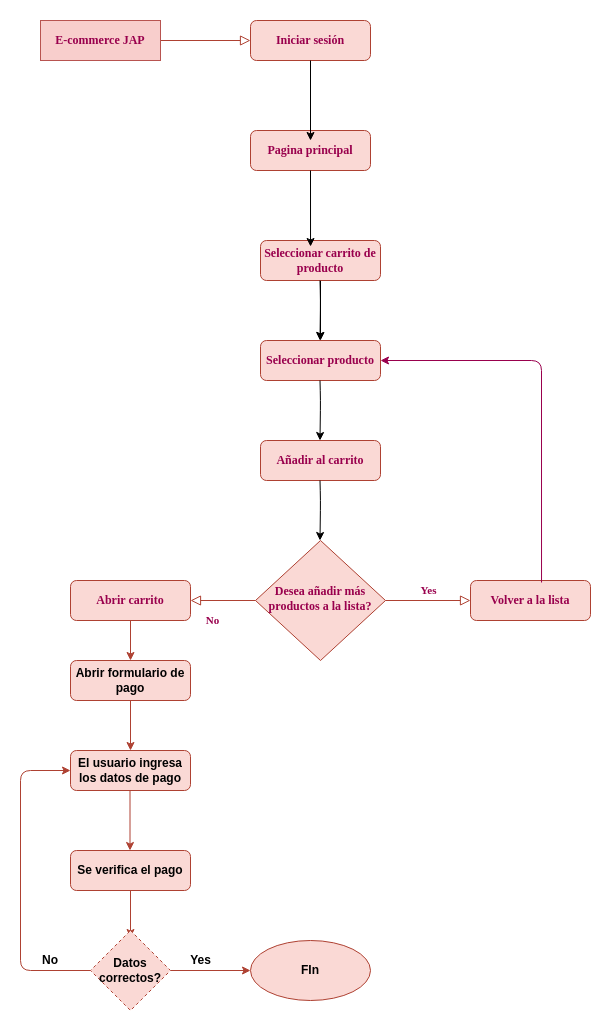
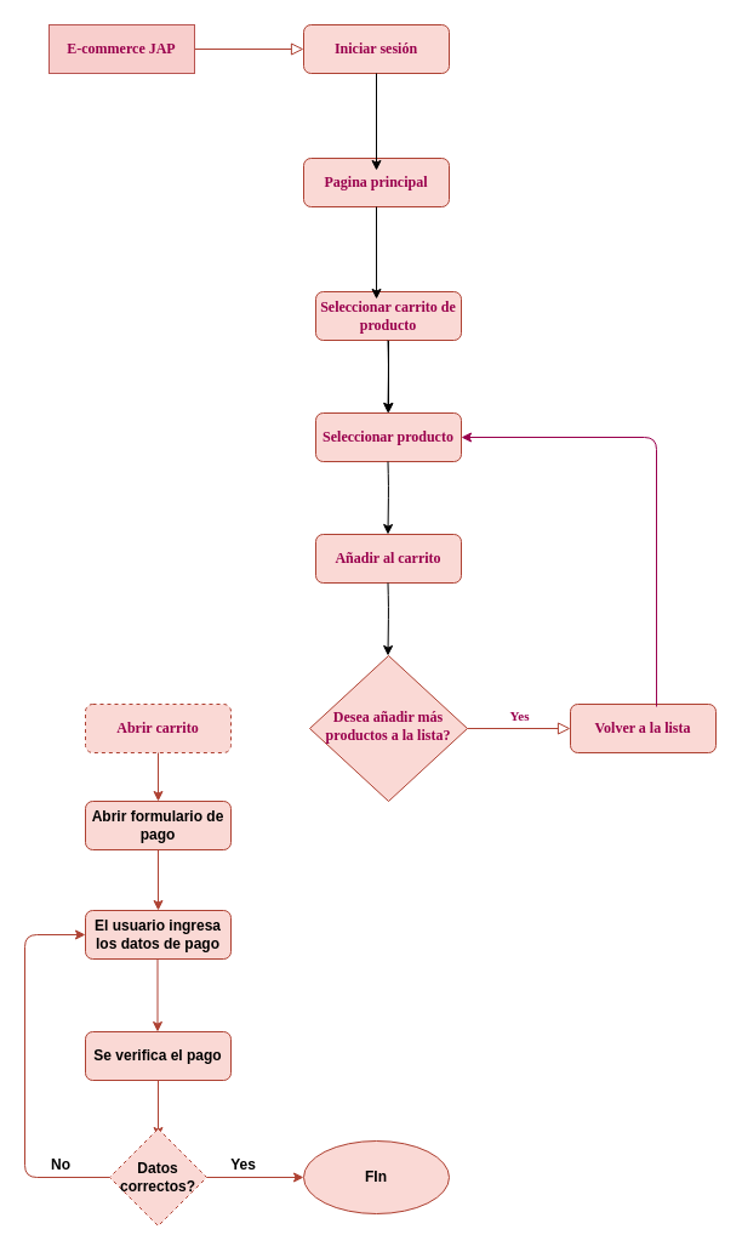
  <mxCell id="0" />
  <mxCell id="1" parent="0" />
  <mxCell id="2" value="" style="rounded=0;html=1;jettySize=auto;orthogonalLoop=1;fontSize=11;endArrow=block;endFill=0;endSize=8;strokeWidth=1;shadow=0;labelBackgroundColor=none;edgeStyle=orthogonalEdgeStyle;fillColor=#fad9d5;strokeColor=#ae4132;entryX=0;entryY=0.5;entryDx=0;entryDy=0;" parent="1" source="3" target="30" edge="1"><mxGeometry relative="1" as="geometry"><mxPoint x="270" y="100" as="targetPoint" /></mxGeometry></mxCell>
  <mxCell id="3" value="&lt;font color=&quot;#99004d&quot; face=&quot;Verdana&quot;&gt;&lt;b&gt;E-commerce JAP&lt;/b&gt;&lt;/font&gt;" style="whiteSpace=wrap;html=1;fontSize=12;glass=0;strokeWidth=1;shadow=0;fillColor=#f8cecc;strokeColor=#b85450;rounded=0;" parent="1" vertex="1"><mxGeometry x="40" y="20" width="120" height="40" as="geometry" /></mxCell>
  <mxCell id="4" value="Desea añadir más productos a la lista?" style="rhombus;whiteSpace=wrap;html=1;shadow=0;fontFamily=Verdana;fontSize=12;align=center;strokeWidth=1;spacing=6;spacingTop=-4;fillColor=#fad9d5;strokeColor=#AE4132;fontColor=#99004D;fontStyle=1" parent="1" vertex="1"><mxGeometry x="255" y="540" width="130" height="120" as="geometry" /></mxCell>
  <mxCell id="5" value="" style="edgeStyle=orthogonalEdgeStyle;rounded=0;orthogonalLoop=1;jettySize=auto;html=1;" edge="1" parent="1" source="6" target="9"><mxGeometry relative="1" as="geometry" /></mxCell>
  <mxCell id="6" value="&lt;font color=&quot;#99004d&quot; face=&quot;Garamond&quot;&gt;&lt;b&gt;Seleccionar carrito de producto&lt;/b&gt;&lt;/font&gt;" style="rounded=1;whiteSpace=wrap;html=1;fontSize=12;glass=0;strokeWidth=1;shadow=0;fillColor=#fad9d5;strokeColor=#ae4132;" parent="1" vertex="1"><mxGeometry x="260" y="240" width="120" height="40" as="geometry" /></mxCell>
- <mxCell id="7" value="No" style="rounded=0;html=1;jettySize=auto;orthogonalLoop=1;fontSize=11;endArrow=block;endFill=0;endSize=8;strokeWidth=1;shadow=0;labelBackgroundColor=none;edgeStyle=orthogonalEdgeStyle;exitX=0;exitY=0.5;exitDx=0;exitDy=0;fillColor=#fad9d5;strokeColor=#AE4132;fontFamily=Verdana;fontColor=#99004D;fontStyle=1" parent="1" source="4" target="8" edge="1"><mxGeometry x="0.333" y="20" relative="1" as="geometry"><mxPoint as="offset" /></mxGeometry></mxCell>
- <mxCell id="8" value="Abrir carrito" style="rounded=1;whiteSpace=wrap;html=1;fontSize=12;glass=0;strokeWidth=1;shadow=0;fillColor=#fad9d5;strokeColor=#AE4132;fontFamily=Verdana;fontColor=#99004D;fontStyle=1" parent="1" vertex="1"><mxGeometry x="70" y="580" width="120" height="40" as="geometry" /></mxCell>
+ <mxCell id="8" value="Abrir carrito" style="rounded=1;whiteSpace=wrap;html=1;fontSize=12;glass=0;strokeWidth=1;shadow=0;fillColor=#fad9d5;strokeColor=#AE4132;fontFamily=Verdana;fontColor=#99004D;fontStyle=1;dashed=1;" parent="1" vertex="1"><mxGeometry x="70" y="580" width="120" height="40" as="geometry" /></mxCell>
  <mxCell id="9" value="&lt;b&gt;&lt;font color=&quot;#99004d&quot; face=&quot;Garamond&quot;&gt;Seleccionar producto&lt;/font&gt;&lt;/b&gt;" style="rounded=1;whiteSpace=wrap;html=1;fontSize=12;glass=0;strokeWidth=1;shadow=0;fillColor=#fad9d5;strokeColor=#ae4132;" parent="1" vertex="1"><mxGeometry x="260" y="340" width="120" height="40" as="geometry" /></mxCell>
  <mxCell id="10" value="" style="endArrow=classic;html=1;" parent="1" edge="1"><mxGeometry width="50" height="50" relative="1" as="geometry"><mxPoint x="319.5" y="280" as="sourcePoint" /><mxPoint x="319.5" y="340" as="targetPoint" /><Array as="points"><mxPoint x="320" y="300" /></Array></mxGeometry></mxCell>
  <mxCell id="11" value="" style="endArrow=classic;html=1;" parent="1" edge="1"><mxGeometry width="50" height="50" relative="1" as="geometry"><mxPoint x="319.5" y="380" as="sourcePoint" /><mxPoint x="319.5" y="440" as="targetPoint" /><Array as="points"><mxPoint x="320" y="400" /></Array></mxGeometry></mxCell>
  <mxCell id="12" value="Yes" style="edgeStyle=orthogonalEdgeStyle;rounded=0;html=1;jettySize=auto;orthogonalLoop=1;fontSize=11;endArrow=block;endFill=0;endSize=8;strokeWidth=1;shadow=0;labelBackgroundColor=none;exitX=1;exitY=0.5;exitDx=0;exitDy=0;fillColor=#fad9d5;strokeColor=#AE4132;fontFamily=Verdana;fontColor=#99004D;fontStyle=1;entryX=0;entryY=0.5;entryDx=0;entryDy=0;" parent="1" source="4" target="13" edge="1"><mxGeometry y="10" relative="1" as="geometry"><mxPoint as="offset" /><mxPoint x="400" y="520" as="sourcePoint" /><mxPoint x="420" y="575" as="targetPoint" /></mxGeometry></mxCell>
  <mxCell id="13" value="Volver a la lista" style="rounded=1;whiteSpace=wrap;html=1;fontSize=12;glass=0;strokeWidth=1;shadow=0;fillColor=#fad9d5;strokeColor=#AE4132;fontFamily=Verdana;fontColor=#99004D;fontStyle=1" parent="1" vertex="1"><mxGeometry x="470" y="580" width="120" height="40" as="geometry" /></mxCell>
  <mxCell id="14" value="&lt;font face=&quot;Garamond&quot; color=&quot;#99004d&quot;&gt;&lt;b&gt;Añadir al carrito&lt;/b&gt;&lt;/font&gt;" style="rounded=1;whiteSpace=wrap;html=1;fontSize=12;glass=0;strokeWidth=1;shadow=0;fillColor=#fad9d5;strokeColor=#ae4132;" parent="1" vertex="1"><mxGeometry x="260" y="440" width="120" height="40" as="geometry" /></mxCell>
  <mxCell id="15" value="" style="endArrow=classic;html=1;" parent="1" edge="1"><mxGeometry width="50" height="50" relative="1" as="geometry"><mxPoint x="319.5" y="480" as="sourcePoint" /><mxPoint x="319.5" y="540" as="targetPoint" /><Array as="points"><mxPoint x="320" y="500" /></Array></mxGeometry></mxCell>
  <mxCell id="16" value="" style="edgeStyle=orthogonalEdgeStyle;rounded=0;orthogonalLoop=1;jettySize=auto;html=1;exitX=0.5;exitY=1;exitDx=0;exitDy=0;entryX=0.5;entryY=0;entryDx=0;entryDy=0;fillColor=#fad9d5;strokeColor=#AE4132;fontFamily=Verdana;fontColor=#99004D;fontStyle=1" parent="1" source="8" target="17" edge="1"><mxGeometry relative="1" as="geometry"><mxPoint x="130" y="660" as="targetPoint" /></mxGeometry></mxCell>
  <mxCell id="17" value="&lt;b&gt;Abrir formulario de pago&lt;/b&gt;" style="rounded=1;whiteSpace=wrap;html=1;fontSize=12;glass=0;strokeWidth=1;shadow=0;fillColor=#fad9d5;strokeColor=#ae4132;" parent="1" vertex="1"><mxGeometry x="70" y="660" width="120" height="40" as="geometry" /></mxCell>
  <mxCell id="18" value="El usuario ingresa los datos de pago" style="rounded=1;whiteSpace=wrap;html=1;fontSize=12;glass=0;strokeWidth=1;shadow=0;fillColor=#fad9d5;strokeColor=#ae4132;fontFamily=Helvetica;fontStyle=1;" parent="1" vertex="1"><mxGeometry x="70" y="750" width="120" height="40" as="geometry" /></mxCell>
  <mxCell id="19" value="" style="edgeStyle=orthogonalEdgeStyle;rounded=0;orthogonalLoop=1;jettySize=auto;html=1;exitX=0.5;exitY=1;exitDx=0;exitDy=0;entryX=0.5;entryY=0;entryDx=0;entryDy=0;fillColor=#fad9d5;strokeColor=#ae4132;fontFamily=Helvetica;fontStyle=1;fontColor=#99004D;" parent="1" source="17" target="18" edge="1"><mxGeometry relative="1" as="geometry"><mxPoint x="140" y="605" as="sourcePoint" /><mxPoint x="140" y="660" as="targetPoint" /></mxGeometry></mxCell>
  <mxCell id="20" value="" style="edgeStyle=orthogonalEdgeStyle;rounded=0;orthogonalLoop=1;jettySize=auto;html=1;exitX=0.5;exitY=1;exitDx=0;exitDy=0;fillColor=#fad9d5;strokeColor=#ae4132;fontFamily=Helvetica;fontStyle=1;fontColor=#99004D;" parent="1" edge="1"><mxGeometry relative="1" as="geometry"><mxPoint x="129.5" y="790" as="sourcePoint" /><mxPoint x="129.5" y="850" as="targetPoint" /></mxGeometry></mxCell>
  <mxCell id="21" value="Se verifica el pago" style="rounded=1;whiteSpace=wrap;html=1;fontSize=12;glass=0;strokeWidth=1;shadow=0;fillColor=#fad9d5;strokeColor=#ae4132;fontFamily=Helvetica;fontStyle=1;" parent="1" vertex="1"><mxGeometry x="70" y="850" width="120" height="40" as="geometry" /></mxCell>
  <mxCell id="22" value="" style="endArrow=classic;html=1;exitX=0.5;exitY=1;exitDx=0;exitDy=0;entryX=0.5;entryY=0.088;entryDx=0;entryDy=0;entryPerimeter=0;fillColor=#fad9d5;strokeColor=#ae4132;fontFamily=Helvetica;fontStyle=1;fontColor=#99004D;" parent="1" source="21" target="24" edge="1"><mxGeometry width="50" height="50" relative="1" as="geometry"><mxPoint x="320" y="840" as="sourcePoint" /><mxPoint x="230" y="870" as="targetPoint" /></mxGeometry></mxCell>
  <mxCell id="23" value="" style="edgeStyle=orthogonalEdgeStyle;rounded=0;orthogonalLoop=1;jettySize=auto;html=1;fillColor=#fad9d5;strokeColor=#ae4132;fontFamily=Helvetica;fontStyle=1;fontColor=#99004D;" parent="1" source="24" target="25" edge="1"><mxGeometry relative="1" as="geometry" /></mxCell>
  <mxCell id="24" value="Datos correctos?" style="rhombus;whiteSpace=wrap;html=1;fillColor=#fad9d5;strokeColor=#ae4132;fontStyle=1;dashed=1;" parent="1" vertex="1"><mxGeometry x="90" y="930" width="80" height="80" as="geometry" /></mxCell>
  <mxCell id="25" value="FIn" style="ellipse;whiteSpace=wrap;html=1;fillColor=#fad9d5;strokeColor=#ae4132;fontStyle=1;" parent="1" vertex="1"><mxGeometry x="250" y="940" width="120" height="60" as="geometry" /></mxCell>
  <mxCell id="26" value="Yes" style="text;html=1;align=center;verticalAlign=middle;resizable=0;points=[];autosize=1;fontFamily=Helvetica;fontStyle=1;" parent="1" vertex="1"><mxGeometry x="180" y="950" width="40" height="20" as="geometry" /></mxCell>
  <mxCell id="27" value="" style="endArrow=classic;html=1;exitX=0;exitY=0.5;exitDx=0;exitDy=0;entryX=0;entryY=0.5;entryDx=0;entryDy=0;fillColor=#fad9d5;strokeColor=#ae4132;fontFamily=Helvetica;fontStyle=1;fontColor=#99004D;" parent="1" source="24" target="18" edge="1"><mxGeometry width="50" height="50" relative="1" as="geometry"><mxPoint x="0" y="985" as="sourcePoint" /><mxPoint x="20" y="750" as="targetPoint" /><Array as="points"><mxPoint x="20" y="970" /><mxPoint x="20" y="770" /></Array></mxGeometry></mxCell>
  <mxCell id="28" value="No" style="text;html=1;align=left;verticalAlign=middle;resizable=0;points=[];autosize=1;fontFamily=Helvetica;fontStyle=1;" parent="1" vertex="1"><mxGeometry x="40" y="950" width="30" height="20" as="geometry" /></mxCell>
  <mxCell id="29" value="" style="endArrow=classic;html=1;fontFamily=Helvetica;fontColor=#99004D;strokeColor=#99004D;exitX=0.592;exitY=0.05;exitDx=0;exitDy=0;exitPerimeter=0;entryX=1;entryY=0.5;entryDx=0;entryDy=0;" parent="1" source="13" target="9" edge="1"><mxGeometry width="50" height="50" relative="1" as="geometry"><mxPoint x="320" y="470" as="sourcePoint" /><mxPoint x="400" y="360" as="targetPoint" /><Array as="points"><mxPoint x="541" y="360" /></Array></mxGeometry></mxCell>
  <mxCell id="30" value="&lt;font color=&quot;#99004d&quot; face=&quot;Garamond&quot;&gt;&lt;b&gt;Iniciar sesión&lt;/b&gt;&lt;/font&gt;" style="rounded=1;whiteSpace=wrap;html=1;fontSize=12;glass=0;strokeWidth=1;shadow=0;fillColor=#fad9d5;strokeColor=#ae4132;" vertex="1" parent="1"><mxGeometry x="250" y="20" width="120" height="40" as="geometry" /></mxCell>
  <mxCell id="31" value="&lt;font color=&quot;#99004d&quot; face=&quot;Garamond&quot;&gt;&lt;b&gt;Pagina principal&lt;/b&gt;&lt;/font&gt;" style="rounded=1;whiteSpace=wrap;html=1;fontSize=12;glass=0;strokeWidth=1;shadow=0;fillColor=#fad9d5;strokeColor=#ae4132;" vertex="1" parent="1"><mxGeometry x="250" y="130" width="120" height="40" as="geometry" /></mxCell>
  <mxCell id="32" value="" style="endArrow=classic;html=1;" edge="1" parent="1"><mxGeometry width="50" height="50" relative="1" as="geometry"><mxPoint x="310" y="60" as="sourcePoint" /><mxPoint x="310" y="140" as="targetPoint" /><Array as="points"><mxPoint x="310" y="60" /></Array></mxGeometry></mxCell>
  <mxCell id="33" value="" style="endArrow=classic;html=1;exitX=0.5;exitY=1;exitDx=0;exitDy=0;entryX=0.417;entryY=0.15;entryDx=0;entryDy=0;entryPerimeter=0;" edge="1" parent="1" source="31" target="6"><mxGeometry width="50" height="50" relative="1" as="geometry"><mxPoint x="320" y="240" as="sourcePoint" /><mxPoint x="310" y="230" as="targetPoint" /></mxGeometry></mxCell>
